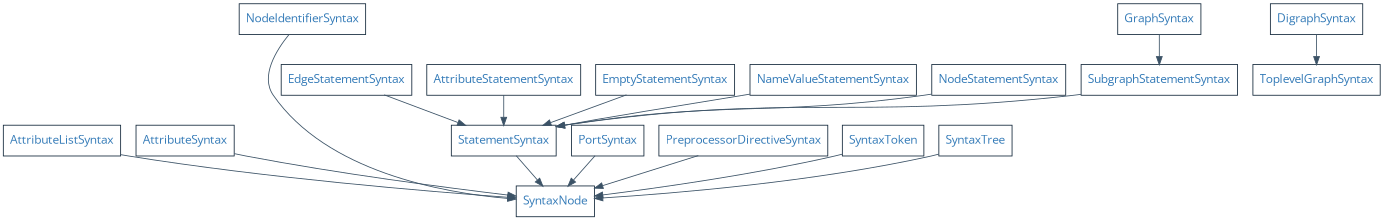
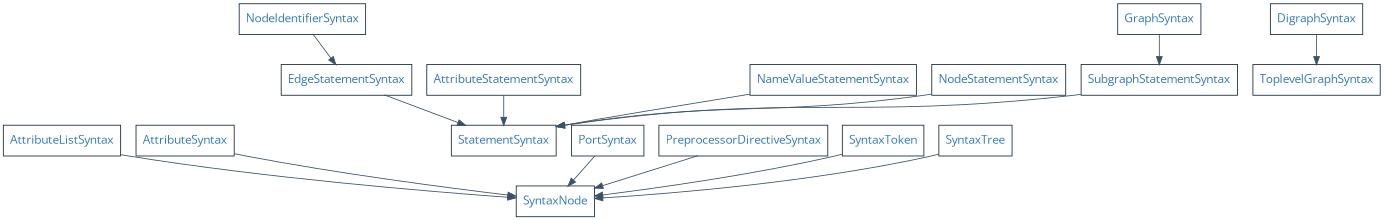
  digraph {
    fontname="Open Sans"
    rankdir=TB
    node [color="#102538" fontcolor="#337ab7" fontname="Open Sans" shape=record]
    edge [color="#3B5266" fontname="Open Sans"]
    AttributeListSyntax
    SyntaxNode
    AttributeSyntax
    NodeIdentifierSyntax
    PortSyntax
    PreprocessorDirectiveSyntax
    StatementSyntax
    SyntaxToken
    SyntaxTree
    AttributeStatementSyntax
    EdgeStatementSyntax
-   EmptyStatementSyntax
    NameValueStatementSyntax
    NodeStatementSyntax
    SubgraphStatementSyntax
    DigraphSyntax
    ToplevelGraphSyntax
    GraphSyntax
    AttributeListSyntax -> SyntaxNode
    AttributeSyntax -> SyntaxNode
-   NodeIdentifierSyntax -> SyntaxNode
+   NodeIdentifierSyntax -> EdgeStatementSyntax
    PortSyntax -> SyntaxNode
    PreprocessorDirectiveSyntax -> SyntaxNode
-   StatementSyntax -> SyntaxNode
    SyntaxToken -> SyntaxNode
    SyntaxTree -> SyntaxNode
    AttributeStatementSyntax -> StatementSyntax
    EdgeStatementSyntax -> StatementSyntax
-   EmptyStatementSyntax -> StatementSyntax
    NameValueStatementSyntax -> StatementSyntax
    NodeStatementSyntax -> StatementSyntax
    SubgraphStatementSyntax -> StatementSyntax
    DigraphSyntax -> ToplevelGraphSyntax
    GraphSyntax -> SubgraphStatementSyntax
  }
